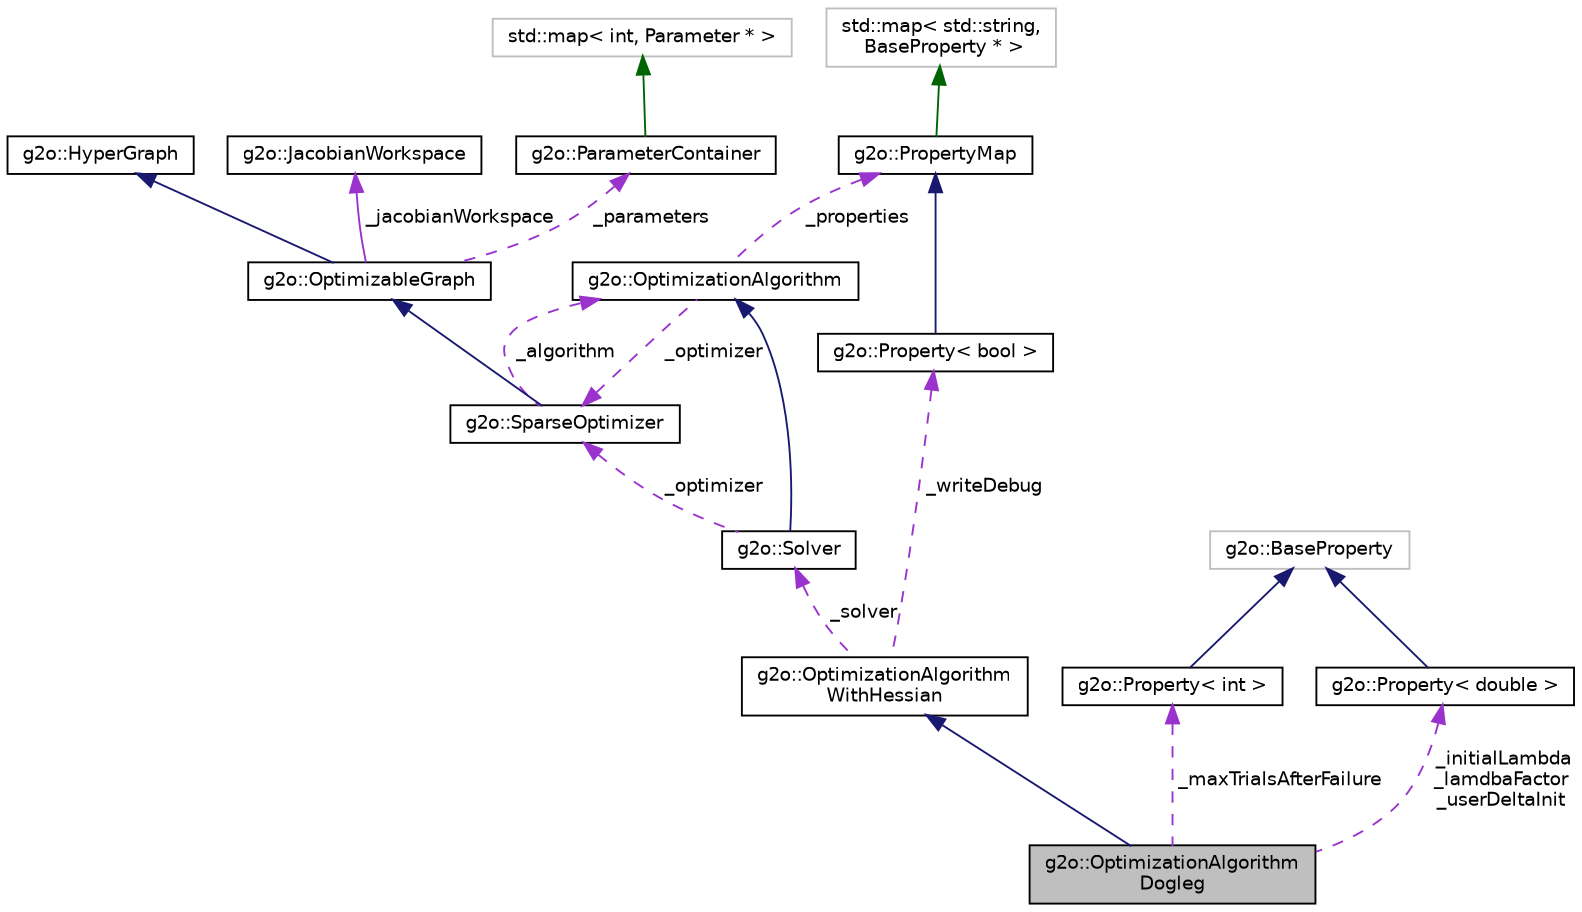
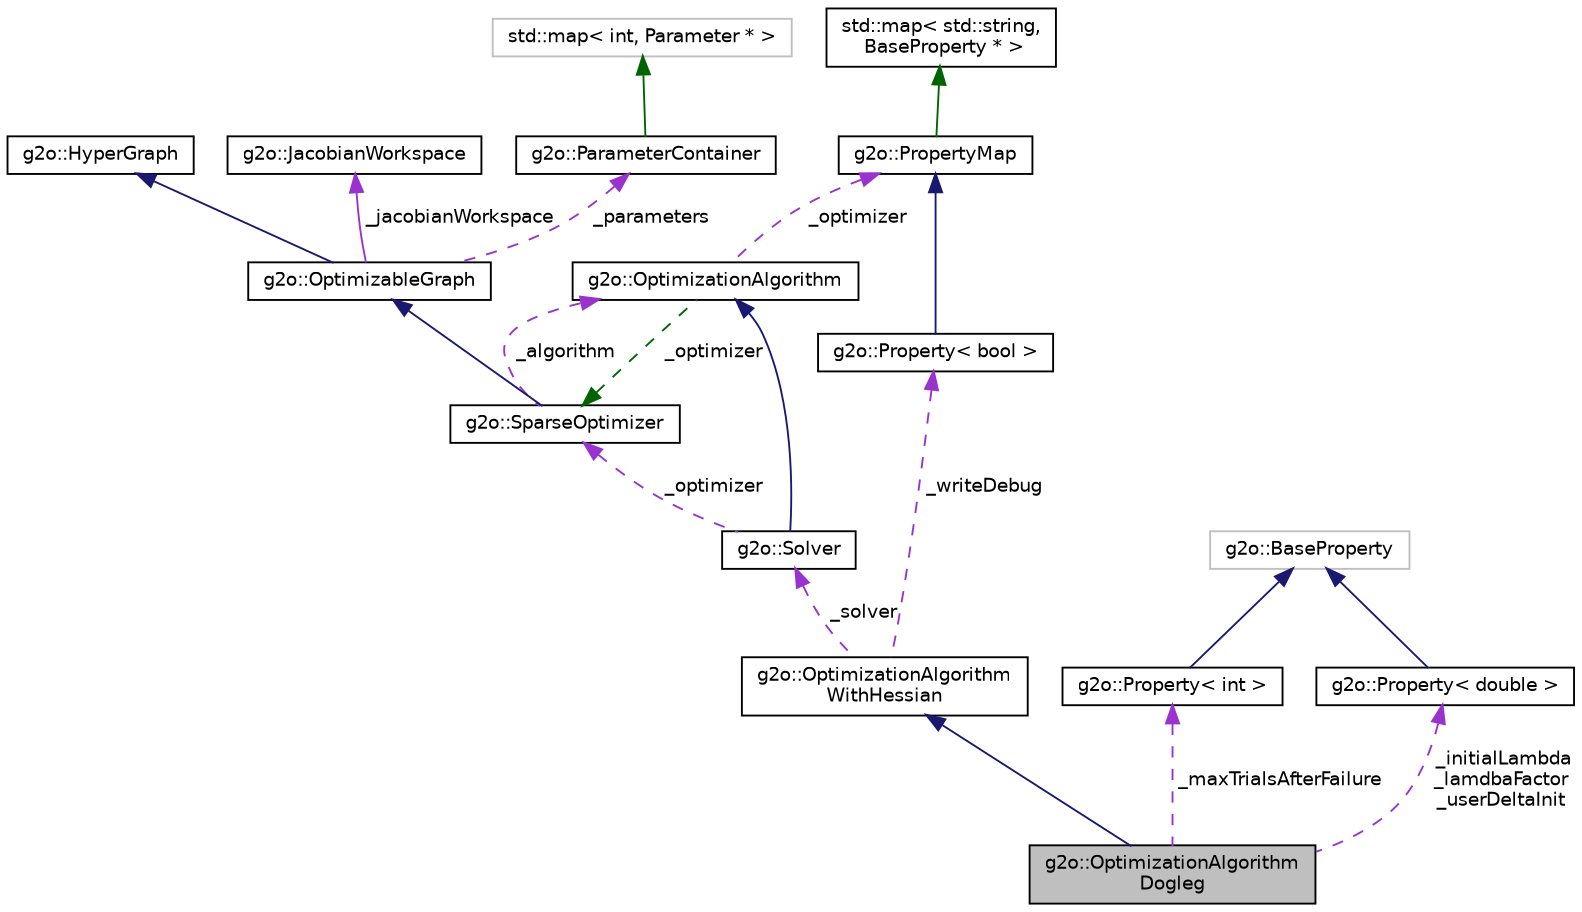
  digraph {
    node [color=black fillcolor=white fontname=Helvetica fontsize=10 shape=record style=filled]
    edge [color=darkorchid3 dir=back fontname=Helvetica fontsize=10 labelfontname=Helvetica labelfontsize=10 style=solid]
    n1 [fillcolor=grey75 fontcolor=black height=0.2 label="g2o::OptimizationAlgorithm\lDogleg" width=0.4]
    n2 [height=0.2 label="g2o::OptimizationAlgorithm\lWithHessian" width=0.4]
    n3 [height=0.2 label="g2o::OptimizationAlgorithm" width=0.4]
    n4 [height=0.2 label="g2o::SparseOptimizer" width=0.4]
    n5 [height=0.2 label="g2o::Solver" width=0.4]
    n6 [height=0.2 label="g2o::PropertyMap" width=0.4]
    n7 [height=0.2 label="g2o::Property\< bool \>" width=0.4]
-   n8 [color=grey75 height=0.2 label="std::map\< std::string,\l BaseProperty * \>" width=0.4]
+   n8 [height=0.2 label="std::map\< std::string,\l BaseProperty * \>" width=0.4]
    n9 [height=0.2 label="g2o::OptimizableGraph" width=0.4]
    n10 [height=0.2 label="g2o::HyperGraph" width=0.4]
    n11 [height=0.2 label="g2o::JacobianWorkspace" width=0.4]
    n12 [height=0.2 label="g2o::ParameterContainer" width=0.4]
    n13 [color=grey75 height=0.2 label="std::map\< int, Parameter * \>" width=0.4]
    n14 [color=grey75 height=0.2 label="g2o::BaseProperty" width=0.4]
    n15 [height=0.2 label="g2o::Property\< int \>" width=0.4]
    n16 [height=0.2 label="g2o::Property\< double \>" width=0.4]
    n2 -> n1 [color=midnightblue]
    n3 -> n4 [label=" _algorithm" style=dashed]
    n3 -> n5 [color=midnightblue]
-   n4 -> n3 [label=" _optimizer" style=dashed]
+   n4 -> n3 [color=darkgreen label=" _optimizer" style=dashed]
    n4 -> n5 [label=" _optimizer" style=dashed]
    n5 -> n2 [label=" _solver" style=dashed]
-   n6 -> n3 [label=" _properties" style=dashed]
+   n6 -> n3 [label=" _optimizer" style=dashed]
    n6 -> n7 [color=midnightblue]
    n7 -> n2 [label=" _writeDebug" style=dashed]
    n8 -> n6 [color=darkgreen]
    n9 -> n4 [color=midnightblue]
    n10 -> n9 [color=midnightblue]
    n11 -> n9 [label=" _jacobianWorkspace"]
    n12 -> n9 [label=" _parameters" style=dashed]
    n13 -> n12 [color=darkgreen]
    n14 -> n15 [color=midnightblue]
    n14 -> n16 [color=midnightblue]
    n15 -> n1 [label=" _maxTrialsAfterFailure" style=dashed]
    n16 -> n1 [label=" _initialLambda\n_lamdbaFactor\n_userDeltaInit" style=dashed]
  }
